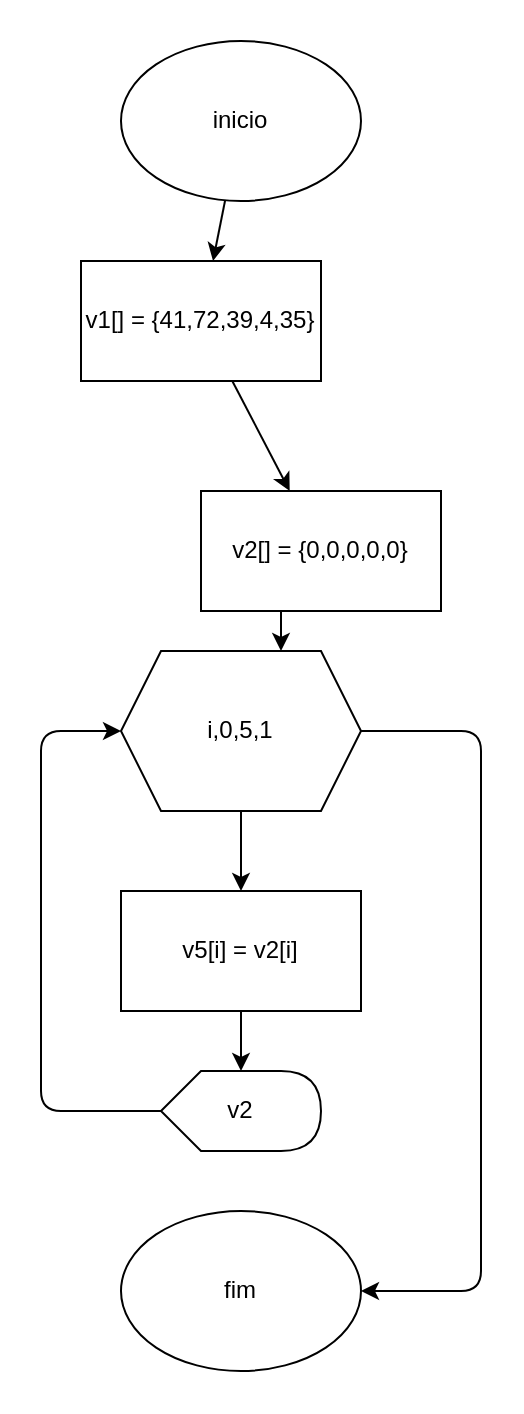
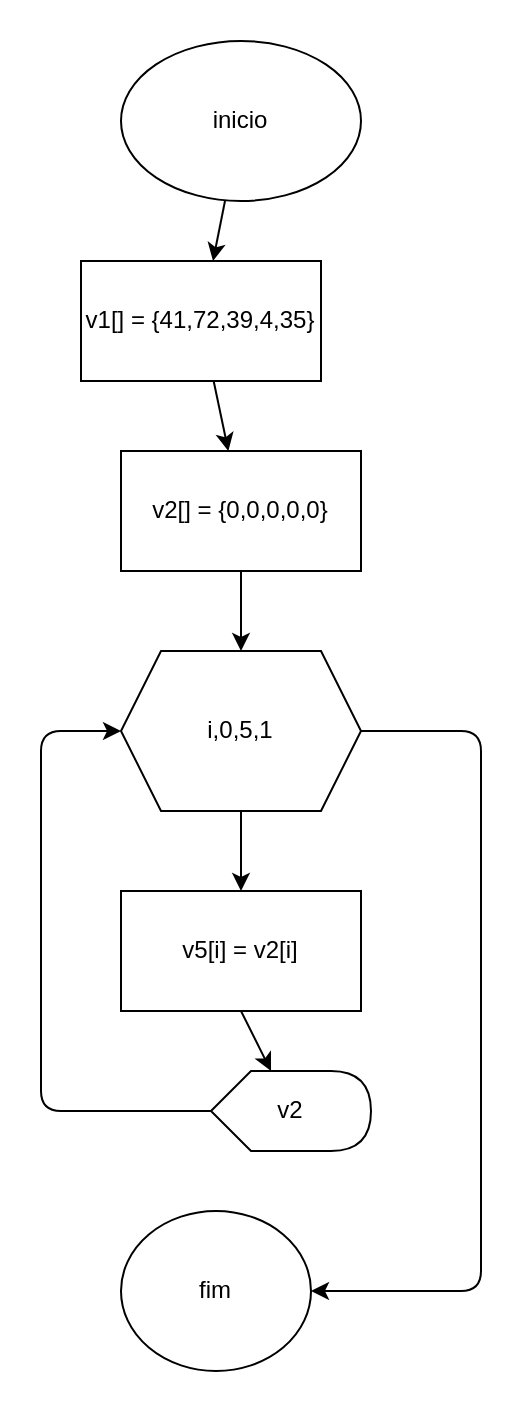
  <mxCell id="0" />
  <mxCell id="1" parent="0" />
  <mxCell id="2" value="" style="edgeStyle=none;html=1;" parent="1" source="3" target="5" edge="1"><mxGeometry relative="1" as="geometry" /></mxCell>
  <mxCell id="3" value="inicio" style="ellipse;whiteSpace=wrap;html=1;" parent="1" vertex="1"><mxGeometry x="60" y="20" width="120" height="80" as="geometry" /></mxCell>
  <mxCell id="4" value="" style="edgeStyle=none;html=1;" parent="1" source="5" target="7" edge="1"><mxGeometry relative="1" as="geometry" /></mxCell>
  <mxCell id="5" value="v1[] = {41,72,39,4,35}" style="whiteSpace=wrap;html=1;" parent="1" vertex="1"><mxGeometry x="40" y="130" width="120" height="60" as="geometry" /></mxCell>
  <mxCell id="6" value="" style="edgeStyle=elbowEdgeStyle;html=1;" parent="1" source="7" target="14" edge="1"><mxGeometry relative="1" as="geometry" /></mxCell>
- <mxCell id="7" value="v2[] = {0,0,0,0,0}" style="whiteSpace=wrap;html=1;" parent="1" vertex="1"><mxGeometry x="100" y="245" width="120" height="60" as="geometry" /></mxCell>
+ <mxCell id="7" value="v2[] = {0,0,0,0,0}" style="whiteSpace=wrap;html=1;" parent="1" vertex="1"><mxGeometry x="60" y="225" width="120" height="60" as="geometry" /></mxCell>
  <mxCell id="8" value="" style="edgeStyle=none;html=1;" parent="1" target="10" edge="1"><mxGeometry relative="1" as="geometry"><mxPoint x="120" y="505" as="sourcePoint" /></mxGeometry></mxCell>
  <mxCell id="9" style="edgeStyle=elbowEdgeStyle;html=1;exitX=0;exitY=0.5;exitDx=0;exitDy=0;exitPerimeter=0;entryX=0;entryY=0.5;entryDx=0;entryDy=0;" parent="1" source="10" target="14" edge="1"><mxGeometry relative="1" as="geometry"><Array as="points"><mxPoint x="20" y="455" /></Array></mxGeometry></mxCell>
- <mxCell id="10" value="v2" style="shape=display;whiteSpace=wrap;html=1;" parent="1" vertex="1"><mxGeometry x="80" y="535" width="80" height="40" as="geometry" /></mxCell>
- <mxCell id="11" value="fim" style="ellipse;whiteSpace=wrap;html=1;" parent="1" vertex="1"><mxGeometry x="60" y="605" width="120" height="80" as="geometry" /></mxCell>
+ <mxCell id="10" value="v2" style="shape=display;whiteSpace=wrap;html=1;" parent="1" vertex="1"><mxGeometry x="105" y="535" width="80" height="40" as="geometry" /></mxCell>
+ <mxCell id="11" value="fim" style="ellipse;whiteSpace=wrap;html=1;" parent="1" vertex="1"><mxGeometry x="60" y="605" width="95" height="80" as="geometry" /></mxCell>
  <mxCell id="12" value="" style="edgeStyle=none;html=1;" parent="1" source="14" target="15" edge="1"><mxGeometry relative="1" as="geometry" /></mxCell>
  <mxCell id="13" style="edgeStyle=elbowEdgeStyle;html=1;exitX=1;exitY=0.5;exitDx=0;exitDy=0;entryX=1;entryY=0.5;entryDx=0;entryDy=0;" parent="1" source="14" target="11" edge="1"><mxGeometry relative="1" as="geometry"><Array as="points"><mxPoint x="240" y="515" /></Array></mxGeometry></mxCell>
  <mxCell id="14" value="i,0,5,1" style="shape=hexagon;perimeter=hexagonPerimeter2;whiteSpace=wrap;html=1;fixedSize=1;" parent="1" vertex="1"><mxGeometry x="60" y="325" width="120" height="80" as="geometry" /></mxCell>
  <mxCell id="15" value="v5[i] = v2[i]" style="whiteSpace=wrap;html=1;" parent="1" vertex="1"><mxGeometry x="60" y="445" width="120" height="60" as="geometry" /></mxCell>
